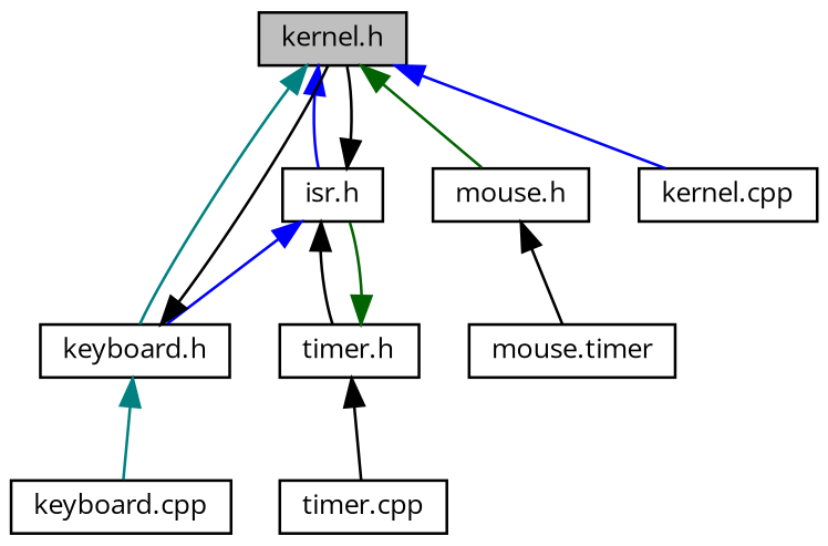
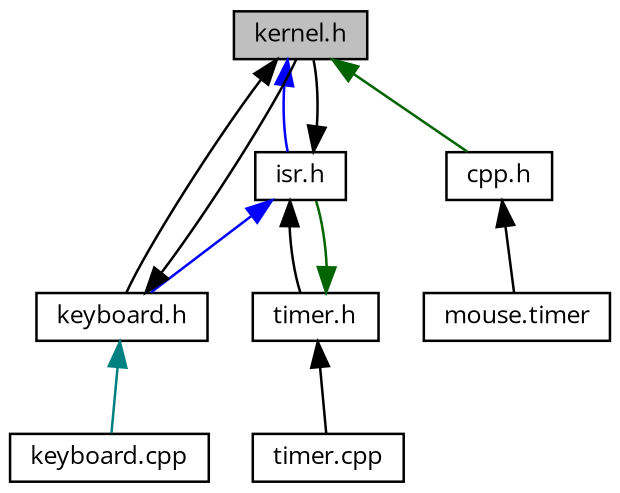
  digraph {
    fontname="Open Sans"
    node [color=black fillcolor=white fontname="Open Sans" fontsize=10 shape=record style=filled]
    edge [color=black dir=back fontname="Open Sans" fontsize=10 labelfontname=Helvetica labelfontsize=10 style=solid]
    n1 [fillcolor=grey75 fontcolor=black height=0.2 label="kernel.h" width=0.4]
    n2 [height=0.2 label="isr.h" width=0.4]
    n3 [height=0.2 label="keyboard.h" width=0.4]
-   n4 [height=0.2 label="mouse.h" width=0.4]
-   n5 [height=0.2 label="kernel.cpp" width=0.4]
+   n4 [height=0.2 label="cpp.h" width=0.4]
    n6 [height=0.2 label="timer.h" width=0.4]
    n7 [height=0.2 label="keyboard.cpp" width=0.4]
    n8 [height=0.2 label="mouse.timer" width=0.4]
    n9 [height=0.2 label="timer.cpp" width=0.4]
    n1 -> n2 [color=blue]
-   n1 -> n3 [color=teal]
+   n1 -> n3
    n1 -> n4 [color=darkgreen]
-   n1 -> n5 [color=blue]
    n2 -> n1
    n2 -> n3 [color=blue]
    n2 -> n6
    n3 -> n1
    n3 -> n7 [color=teal]
    n4 -> n8
    n6 -> n2 [color=darkgreen]
    n6 -> n9
  }
